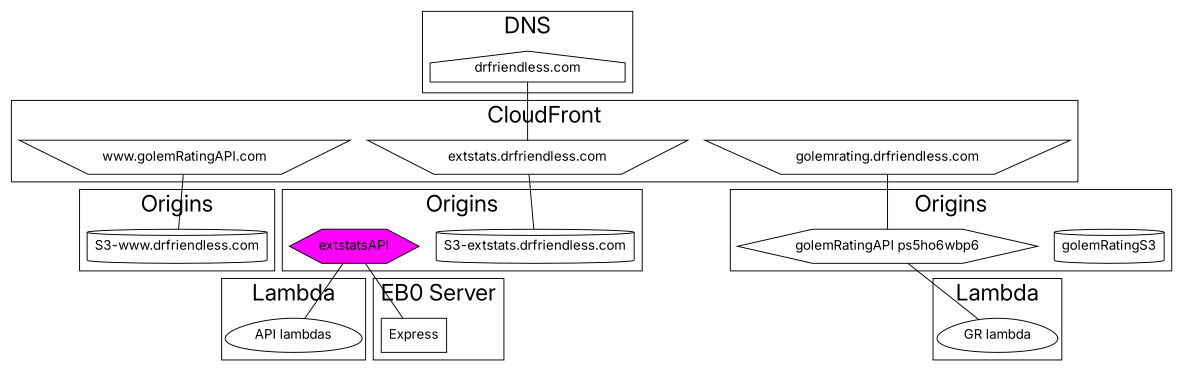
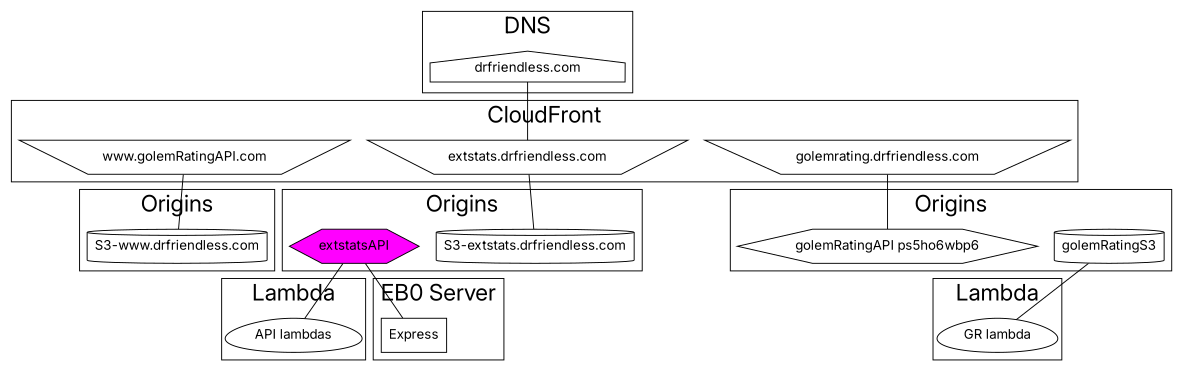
  digraph {
    compound=true
    fontname=Inter
    fontsize=24
    node [fontname=Inter shape=invtrapezium]
    edge [arrowhead=none fontname=Inter]
    n1 [label="www.golemRatingAPI.com"]
    "extstats.drfriendless.com"
    "golemrating.drfriendless.com"
    "drfriendless.com" [shape=house]
    golemRatingS3 [shape=cylinder]
    "golemRatingAPI ps5ho6wbp6" [shape=hexagon]
    "S3-www.drfriendless.com" [shape=cylinder]
    "S3-extstats.drfriendless.com" [shape=cylinder]
    extstatsAPI [fillcolor=fuchsia shape=hexagon style=filled]
    "API lambdas" [shape=egg]
    "GR lambda" [shape=egg]
    Express [shape=box]
    subgraph cluster_1 {
      label=CloudFront
      n1
      "extstats.drfriendless.com"
      "golemrating.drfriendless.com"
    }
    subgraph cluster_2 {
      label=DNS
      "drfriendless.com"
    }
    subgraph cluster_3 {
      label=Origins
      golemRatingS3
      "golemRatingAPI ps5ho6wbp6"
    }
    subgraph cluster_4 {
      label=Origins
      "S3-www.drfriendless.com"
    }
    subgraph cluster_5 {
      label=Origins
      "S3-extstats.drfriendless.com"
      extstatsAPI
    }
    subgraph cluster_6 {
      label=Lambda
      "API lambdas"
    }
    subgraph cluster_7 {
      label=Lambda
      "GR lambda"
    }
    subgraph cluster_8 {
      label="EB0 Server"
      Express
    }
    n1 -> "S3-www.drfriendless.com"
    "extstats.drfriendless.com" -> "S3-extstats.drfriendless.com"
    "golemrating.drfriendless.com" -> "golemRatingAPI ps5ho6wbp6"
    "drfriendless.com" -> "extstats.drfriendless.com"
-   "golemRatingAPI ps5ho6wbp6" -> "GR lambda"
+   golemRatingS3 -> "GR lambda"
    extstatsAPI -> "API lambdas"
    extstatsAPI -> Express
  }
